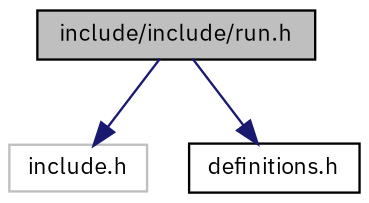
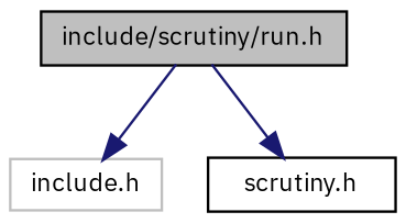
  digraph {
    fontname="IBM Plex Sans"
    node [color=black fillcolor=white fontname="IBM Plex Sans" fontsize=10 shape=record style=filled]
    edge [color=midnightblue fontname="IBM Plex Sans" fontsize=10 labelfontname=Helvetica labelfontsize=10 style=solid]
-   n1 [fillcolor=grey75 fontcolor=black height=0.2 label="include/include/run.h" width=0.4]
+   n1 [fillcolor=grey75 fontcolor=black height=0.2 label="include/scrutiny/run.h" width=0.4]
    n2 [color=grey75 height=0.2 label="include.h" width=0.4]
-   n3 [height=0.2 label="definitions.h" width=0.4]
+   n3 [height=0.2 label="scrutiny.h" width=0.4]
    n1 -> n2
    n1 -> n3
  }
